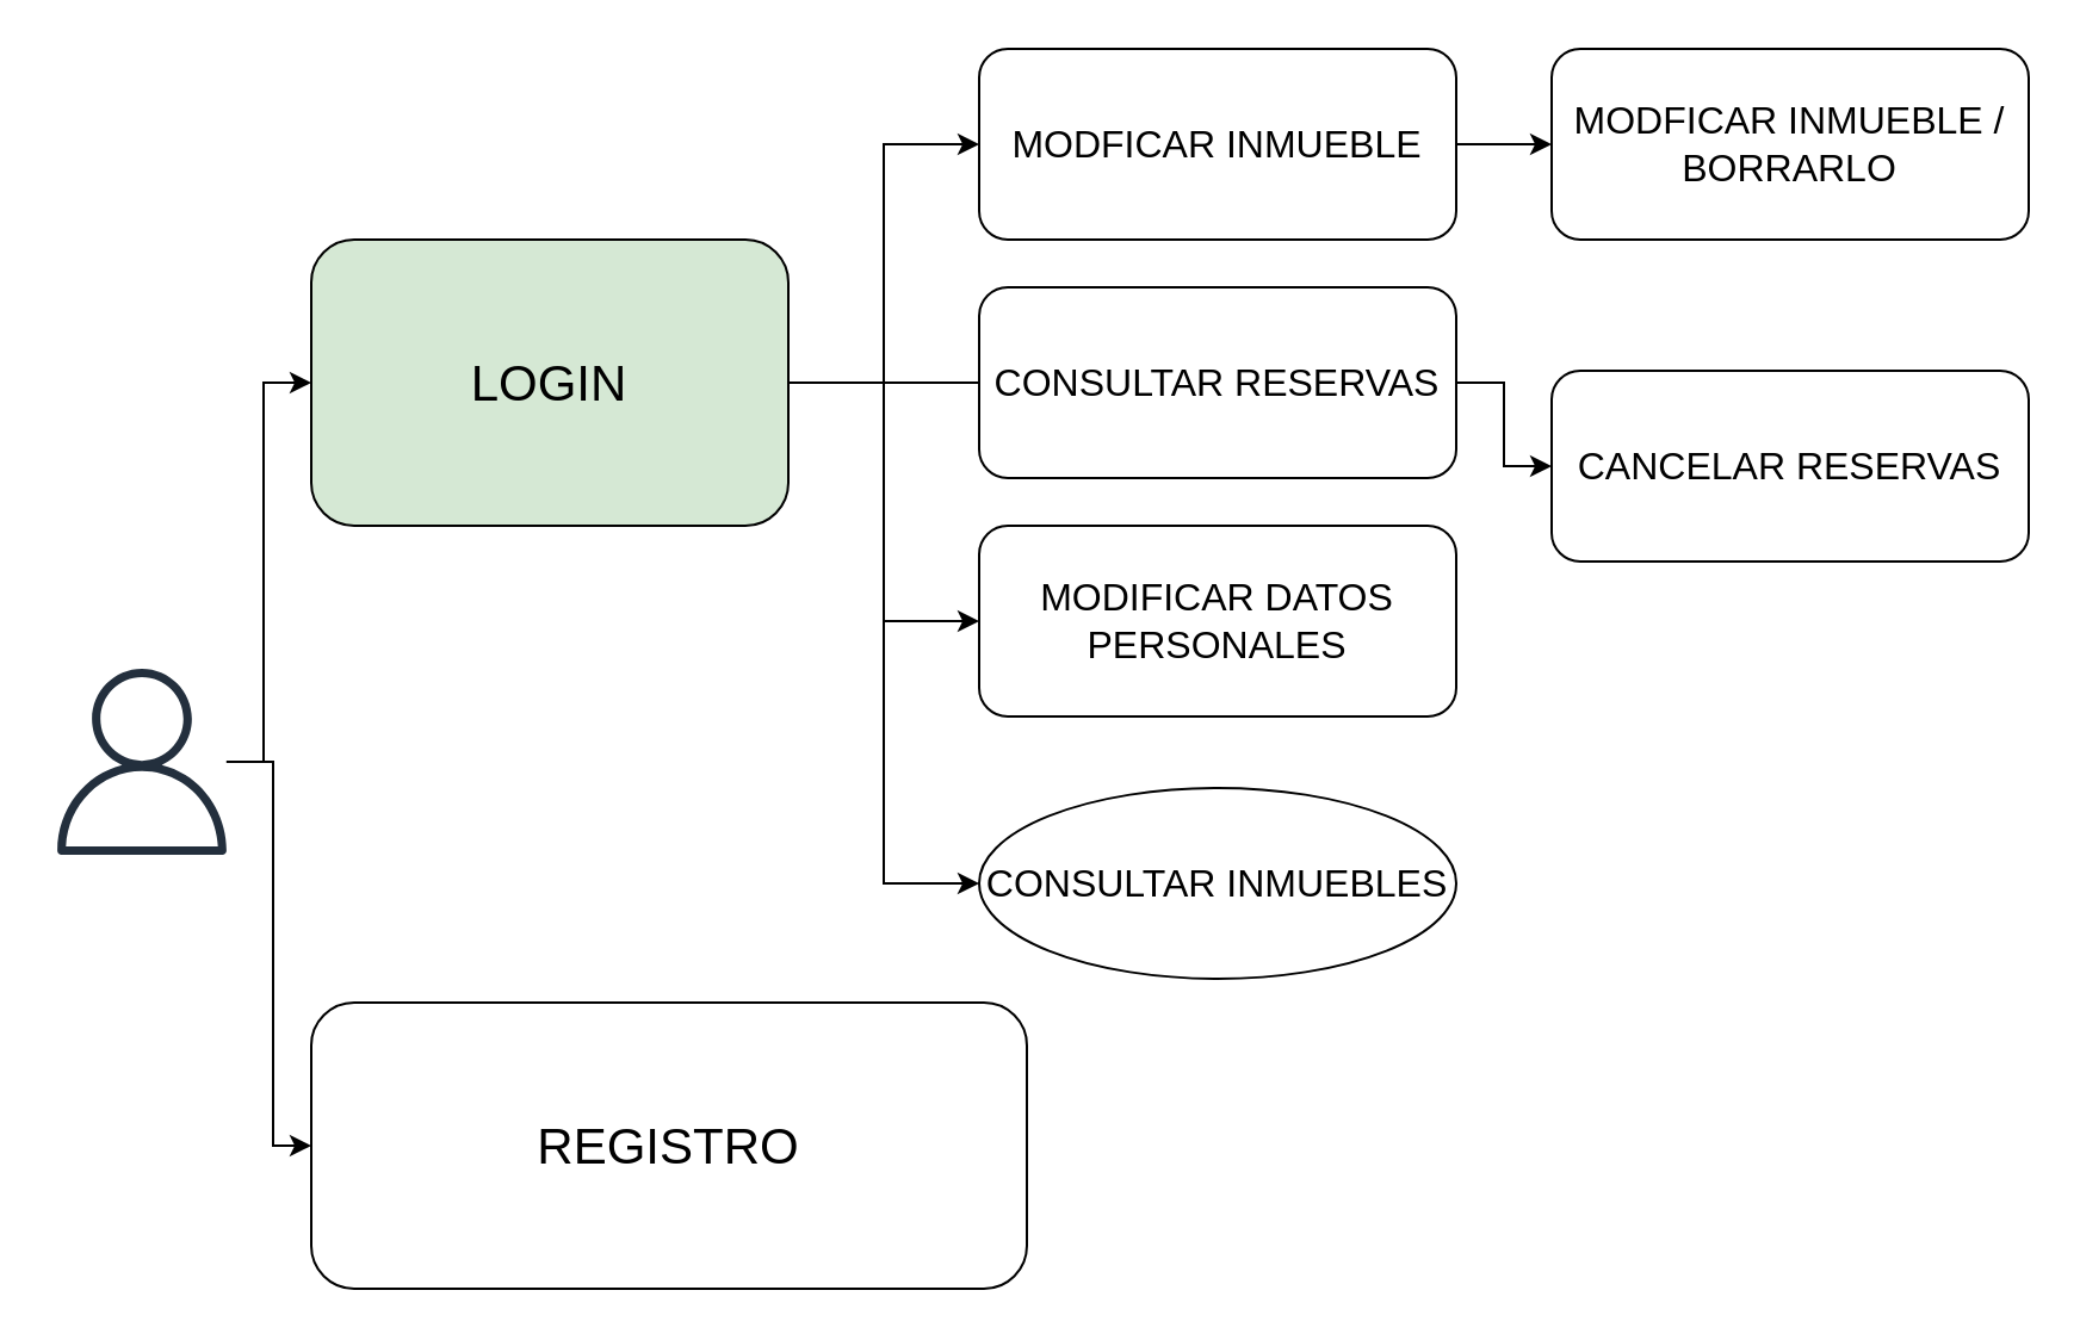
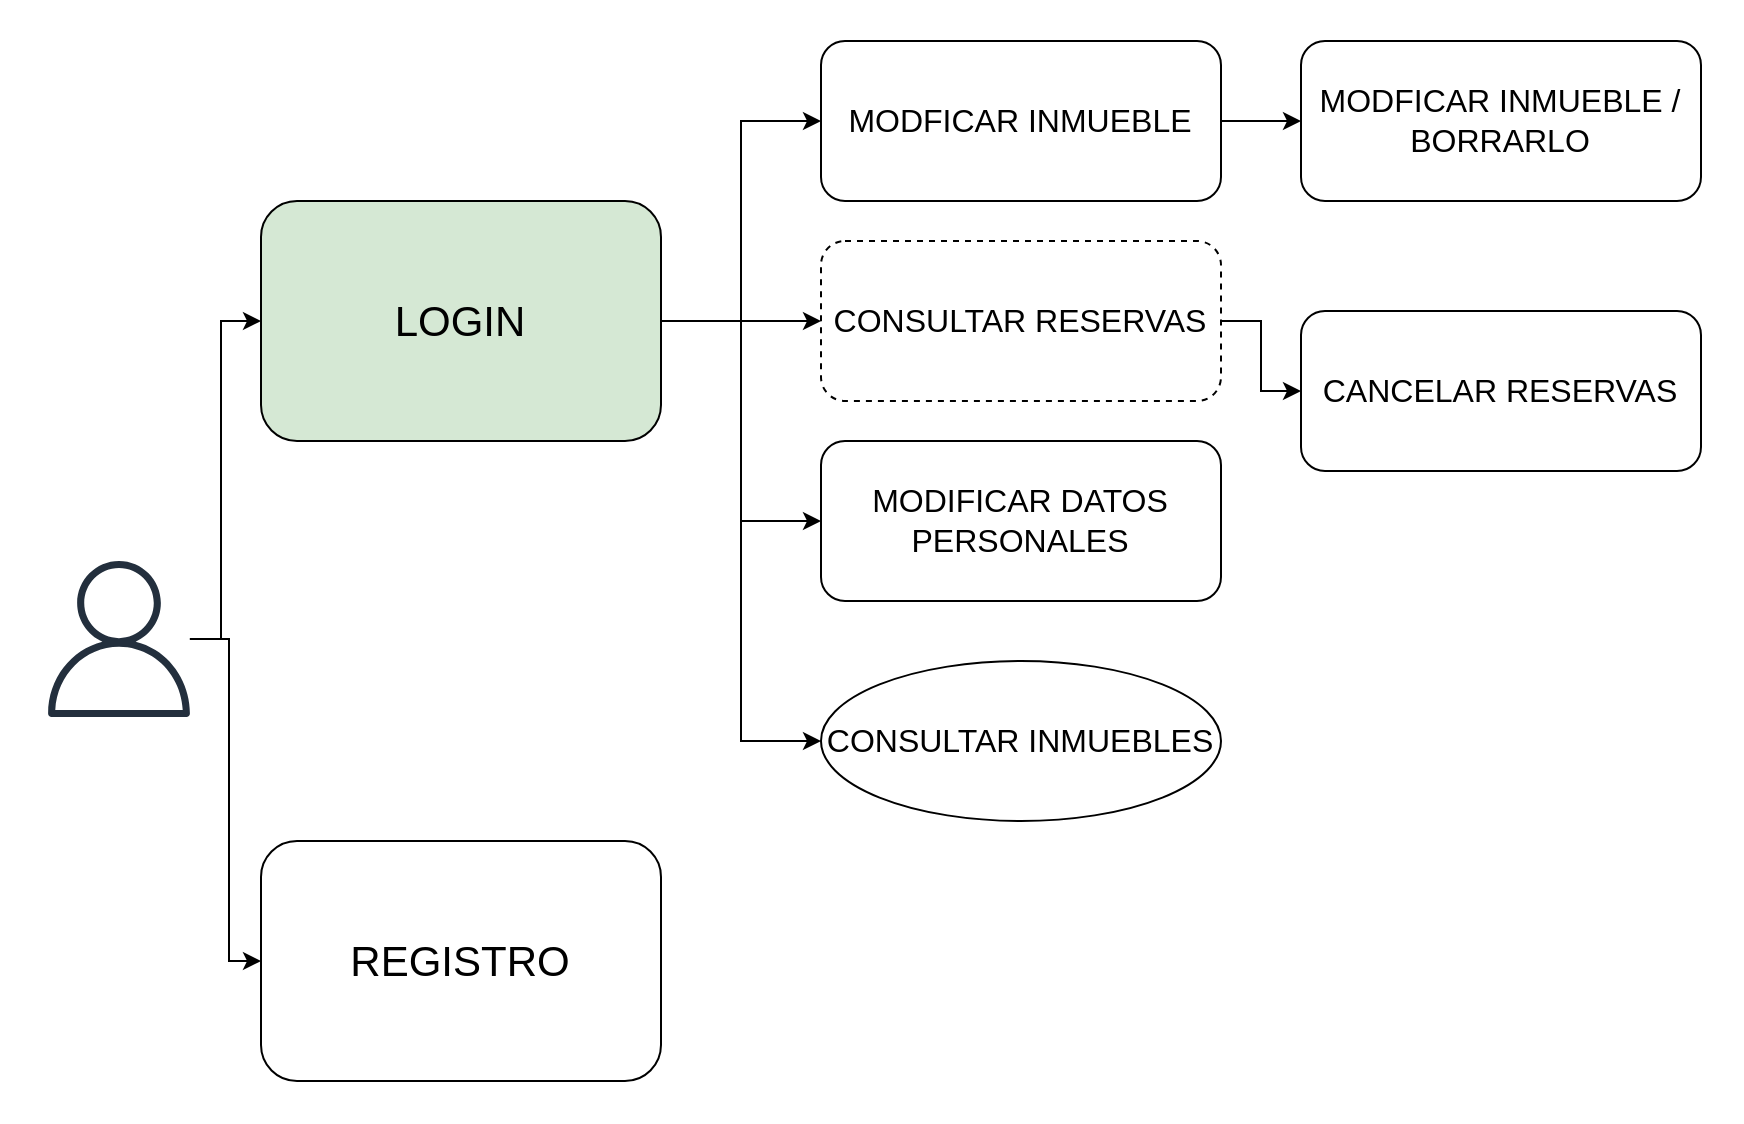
  <mxCell id="0" />
  <mxCell id="1" parent="0" />
  <mxCell id="2" style="edgeStyle=orthogonalEdgeStyle;rounded=0;orthogonalLoop=1;jettySize=auto;html=1;entryX=0;entryY=0.5;entryDx=0;entryDy=0;" edge="1" parent="1" source="4" target="9"><mxGeometry relative="1" as="geometry"><Array as="points"><mxPoint x="110" y="319" /><mxPoint x="110" y="160" /></Array></mxGeometry></mxCell>
  <mxCell id="3" style="edgeStyle=orthogonalEdgeStyle;rounded=0;orthogonalLoop=1;jettySize=auto;html=1;entryX=0;entryY=0.5;entryDx=0;entryDy=0;" edge="1" parent="1" source="4" target="10"><mxGeometry relative="1" as="geometry"><Array as="points"><mxPoint x="114" y="319" /><mxPoint x="114" y="480" /></Array></mxGeometry></mxCell>
  <mxCell id="4" value="" style="sketch=0;outlineConnect=0;fontColor=#232F3E;gradientColor=none;fillColor=#232F3D;strokeColor=none;dashed=0;verticalLabelPosition=bottom;verticalAlign=top;align=center;html=1;fontSize=12;fontStyle=0;aspect=fixed;pointerEvents=1;shape=mxgraph.aws4.user;" vertex="1" parent="1"><mxGeometry x="20" y="280" width="78" height="78" as="geometry" /></mxCell>
  <mxCell id="5" style="edgeStyle=orthogonalEdgeStyle;rounded=0;orthogonalLoop=1;jettySize=auto;html=1;entryX=0;entryY=0.5;entryDx=0;entryDy=0;" edge="1" parent="1" source="9" target="12"><mxGeometry relative="1" as="geometry" /></mxCell>
- <mxCell id="6" style="edgeStyle=orthogonalEdgeStyle;rounded=0;orthogonalLoop=1;jettySize=auto;html=1;entryX=0;entryY=0.5;entryDx=0;entryDy=0;endArrow=none;" edge="1" parent="1" source="9" target="15"><mxGeometry relative="1" as="geometry" /></mxCell>
+ <mxCell id="6" style="edgeStyle=orthogonalEdgeStyle;rounded=0;orthogonalLoop=1;jettySize=auto;html=1;entryX=0;entryY=0.5;entryDx=0;entryDy=0;" edge="1" parent="1" source="9" target="15"><mxGeometry relative="1" as="geometry" /></mxCell>
  <mxCell id="7" style="edgeStyle=orthogonalEdgeStyle;rounded=0;orthogonalLoop=1;jettySize=auto;html=1;entryX=0;entryY=0.5;entryDx=0;entryDy=0;" edge="1" parent="1" source="9" target="17"><mxGeometry relative="1" as="geometry" /></mxCell>
  <mxCell id="8" style="edgeStyle=orthogonalEdgeStyle;rounded=0;orthogonalLoop=1;jettySize=auto;html=1;entryX=0;entryY=0.5;entryDx=0;entryDy=0;" edge="1" parent="1" source="9" target="18"><mxGeometry relative="1" as="geometry" /></mxCell>
  <mxCell id="9" value="&lt;font style=&quot;font-size: 21px;&quot;&gt;LOGIN&lt;/font&gt;" style="rounded=1;whiteSpace=wrap;html=1;fillColor=#d5e8d4;" vertex="1" parent="1"><mxGeometry x="130" y="100" width="200" height="120" as="geometry" /></mxCell>
- <mxCell id="10" value="&lt;font style=&quot;font-size: 21px;&quot;&gt;REGISTRO&lt;/font&gt;" style="rounded=1;whiteSpace=wrap;html=1;" vertex="1" parent="1"><mxGeometry x="130" y="420" width="300" height="120" as="geometry" /></mxCell>
+ <mxCell id="10" value="&lt;font style=&quot;font-size: 21px;&quot;&gt;REGISTRO&lt;/font&gt;" style="rounded=1;whiteSpace=wrap;html=1;" vertex="1" parent="1"><mxGeometry x="130" y="420" width="200" height="120" as="geometry" /></mxCell>
  <mxCell id="11" style="edgeStyle=orthogonalEdgeStyle;rounded=0;orthogonalLoop=1;jettySize=auto;html=1;entryX=0;entryY=0.5;entryDx=0;entryDy=0;" edge="1" parent="1" source="12" target="13"><mxGeometry relative="1" as="geometry" /></mxCell>
  <mxCell id="12" value="&lt;font style=&quot;font-size: 16px;&quot;&gt;MODFICAR INMUEBLE&lt;/font&gt;" style="rounded=1;whiteSpace=wrap;html=1;" vertex="1" parent="1"><mxGeometry x="410" y="20" width="200" height="80" as="geometry" /></mxCell>
  <mxCell id="13" value="&lt;font style=&quot;font-size: 16px;&quot;&gt;MODFICAR INMUEBLE / BORRARLO&lt;/font&gt;" style="rounded=1;whiteSpace=wrap;html=1;" vertex="1" parent="1"><mxGeometry x="650" y="20" width="200" height="80" as="geometry" /></mxCell>
  <mxCell id="14" style="edgeStyle=orthogonalEdgeStyle;rounded=0;orthogonalLoop=1;jettySize=auto;html=1;entryX=0;entryY=0.5;entryDx=0;entryDy=0;" edge="1" parent="1" source="15" target="16"><mxGeometry relative="1" as="geometry" /></mxCell>
- <mxCell id="15" value="&lt;font style=&quot;font-size: 16px;&quot;&gt;CONSULTAR RESERVAS&lt;/font&gt;" style="rounded=1;whiteSpace=wrap;html=1;" vertex="1" parent="1"><mxGeometry x="410" y="120" width="200" height="80" as="geometry" /></mxCell>
+ <mxCell id="15" value="&lt;font style=&quot;font-size: 16px;&quot;&gt;CONSULTAR RESERVAS&lt;/font&gt;" style="rounded=1;whiteSpace=wrap;html=1;dashed=1;" vertex="1" parent="1"><mxGeometry x="410" y="120" width="200" height="80" as="geometry" /></mxCell>
  <mxCell id="16" value="&lt;font style=&quot;font-size: 16px;&quot;&gt;CANCELAR RESERVAS&lt;/font&gt;" style="rounded=1;whiteSpace=wrap;html=1;" vertex="1" parent="1"><mxGeometry x="650" y="155" width="200" height="80" as="geometry" /></mxCell>
  <mxCell id="17" value="&lt;font style=&quot;font-size: 16px;&quot;&gt;MODIFICAR DATOS PERSONALES&lt;/font&gt;" style="rounded=1;whiteSpace=wrap;html=1;" vertex="1" parent="1"><mxGeometry x="410" y="220" width="200" height="80" as="geometry" /></mxCell>
  <mxCell id="18" value="&lt;span style=&quot;font-size: 16px;&quot;&gt;CONSULTAR INMUEBLES&lt;/span&gt;" style="ellipse;whiteSpace=wrap;html=1;" vertex="1" parent="1"><mxGeometry x="410" y="330" width="200" height="80" as="geometry" /></mxCell>
